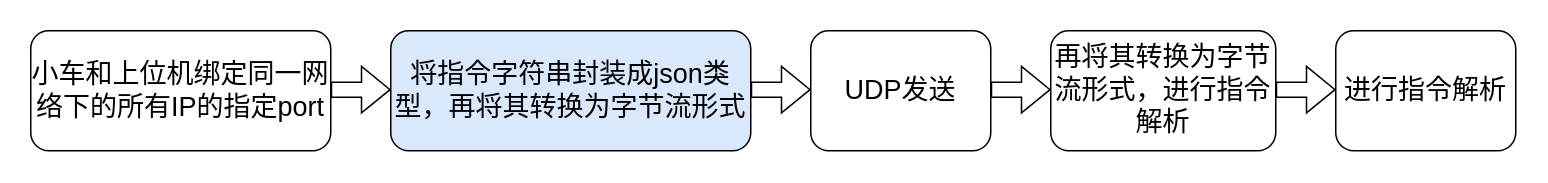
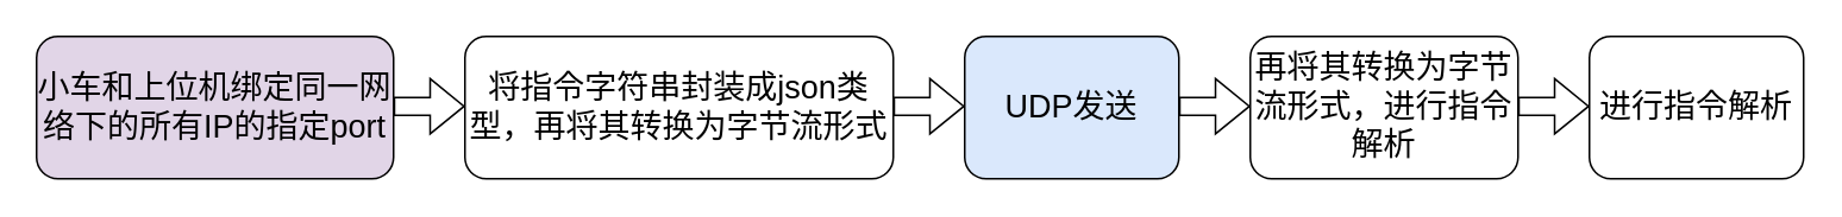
  <mxCell id="0" />
  <mxCell id="1" parent="0" />
- <mxCell id="2" value="&lt;font style=&quot;font-size: 18px;&quot;&gt;小车和上位机绑定同一网络下的所有IP的指定port&lt;/font&gt;" style="rounded=1;whiteSpace=wrap;html=1;" vertex="1" parent="1"><mxGeometry y="20" width="200" height="80" as="geometry" x="20" /></mxCell>
- <mxCell id="3" value="&lt;font style=&quot;font-size: 18px;&quot;&gt;将指令字符串封装成json类型，再将其转换为字节流形式&lt;/font&gt;" style="rounded=1;whiteSpace=wrap;html=1;fillColor=#dae8fc;" vertex="1" parent="1"><mxGeometry x="260" y="20" width="240" height="80" as="geometry" /></mxCell>
- <mxCell id="4" value="&lt;font style=&quot;font-size: 18px;&quot;&gt;UDP发送&lt;/font&gt;" style="rounded=1;whiteSpace=wrap;html=1;" vertex="1" parent="1"><mxGeometry x="540" y="20" width="120" height="80" as="geometry" /></mxCell>
+ <mxCell id="2" value="&lt;font style=&quot;font-size: 18px;&quot;&gt;小车和上位机绑定同一网络下的所有IP的指定port&lt;/font&gt;" style="rounded=1;whiteSpace=wrap;html=1;fillColor=#e1d5e7;" vertex="1" parent="1"><mxGeometry y="20" width="200" height="80" as="geometry" x="20" /></mxCell>
+ <mxCell id="3" value="&lt;font style=&quot;font-size: 18px;&quot;&gt;将指令字符串封装成json类型，再将其转换为字节流形式&lt;/font&gt;" style="rounded=1;whiteSpace=wrap;html=1;" vertex="1" parent="1"><mxGeometry x="260" y="20" width="240" height="80" as="geometry" /></mxCell>
+ <mxCell id="4" value="&lt;font style=&quot;font-size: 18px;&quot;&gt;UDP发送&lt;/font&gt;" style="rounded=1;whiteSpace=wrap;html=1;fillColor=#dae8fc;" vertex="1" parent="1"><mxGeometry x="540" y="20" width="120" height="80" as="geometry" /></mxCell>
  <mxCell id="5" value="&lt;font style=&quot;font-size: 18px;&quot;&gt;再将其转换为字节流形式，进行指令解析&lt;/font&gt;" style="rounded=1;whiteSpace=wrap;html=1;" vertex="1" parent="1"><mxGeometry x="700" y="20" width="150" height="80" as="geometry" /></mxCell>
  <mxCell id="6" value="&lt;font style=&quot;font-size: 18px;&quot;&gt;进行指令解析&lt;/font&gt;" style="rounded=1;whiteSpace=wrap;html=1;" vertex="1" parent="1"><mxGeometry x="890" y="20" width="120" height="80" as="geometry" /></mxCell>
  <mxCell id="7" value="" style="shape=flexArrow;endArrow=classic;html=1;rounded=0;" edge="1" parent="1"><mxGeometry width="50" height="50" relative="1" as="geometry"><mxPoint x="220" y="59.29" as="sourcePoint" /><mxPoint x="260" y="59.29" as="targetPoint" /></mxGeometry></mxCell>
  <mxCell id="8" value="" style="shape=flexArrow;endArrow=classic;html=1;rounded=0;" edge="1" parent="1"><mxGeometry width="50" height="50" relative="1" as="geometry"><mxPoint x="500" y="59.29" as="sourcePoint" /><mxPoint x="540" y="59.29" as="targetPoint" /></mxGeometry></mxCell>
  <mxCell id="9" value="" style="shape=flexArrow;endArrow=classic;html=1;rounded=0;" edge="1" parent="1"><mxGeometry width="50" height="50" relative="1" as="geometry"><mxPoint x="660" y="59.29" as="sourcePoint" /><mxPoint x="700" y="59.29" as="targetPoint" /></mxGeometry></mxCell>
  <mxCell id="10" value="" style="shape=flexArrow;endArrow=classic;html=1;rounded=0;" edge="1" parent="1"><mxGeometry width="50" height="50" relative="1" as="geometry"><mxPoint x="850" y="59.29" as="sourcePoint" /><mxPoint x="890" y="59.29" as="targetPoint" /></mxGeometry></mxCell>
